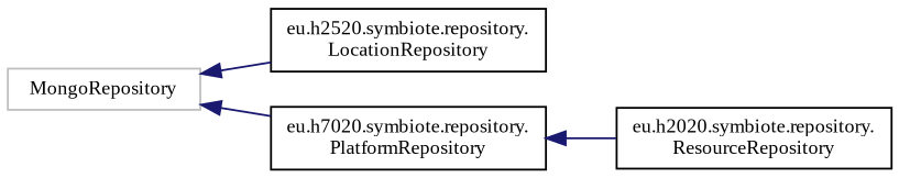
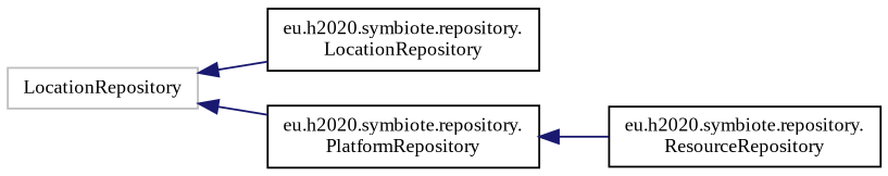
  digraph {
    fontname="Liberation Serif"
    rankdir=LR
    node [color=black fillcolor=white fontname="Liberation Serif" fontsize=10 shape=record style=filled]
    edge [color=midnightblue dir=back fontname="Liberation Serif" fontsize=10 labelfontname=Helvetica labelfontsize=10 style=solid]
-   n1 [color=grey75 height=0.2 label=MongoRepository width=0.4]
-   n2 [height=0.2 label="eu.h2520.symbiote.repository.\lLocationRepository" width=0.4]
-   n3 [height=0.2 label="eu.h7020.symbiote.repository.\lPlatformRepository" width=0.4]
+   n1 [color=grey75 height=0.2 label=LocationRepository width=0.4]
+   n2 [height=0.2 label="eu.h2020.symbiote.repository.\lLocationRepository" width=0.4]
+   n3 [height=0.2 label="eu.h2020.symbiote.repository.\lPlatformRepository" width=0.4]
    n4 [height=0.2 label="eu.h2020.symbiote.repository.\lResourceRepository" width=0.4]
    n1 -> n2
    n1 -> n3
    n3 -> n4
  }
